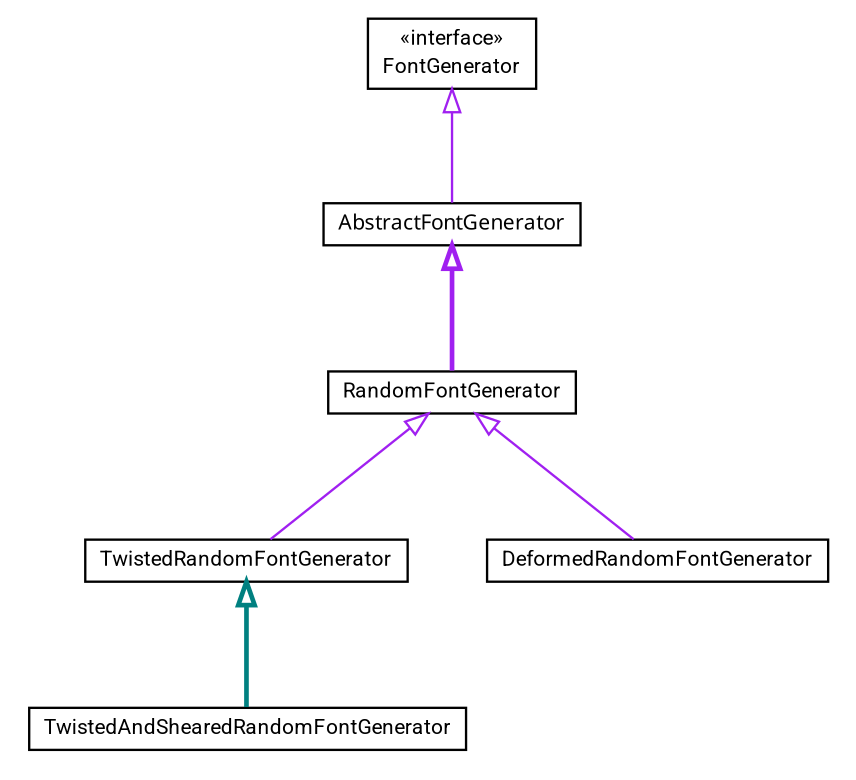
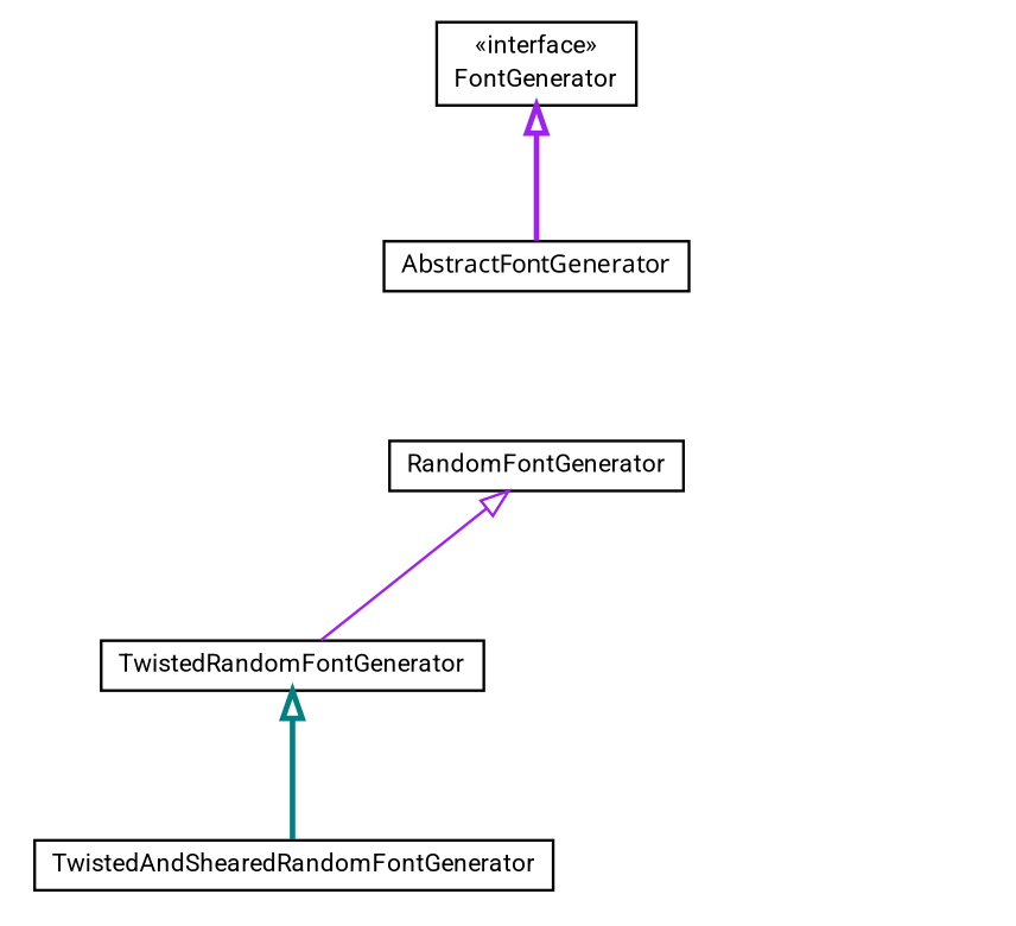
  digraph {
    fontname=Roboto
    node [fontcolor=black fontname=Roboto fontsize=9.0 shape=plaintext]
    edge [arrowtail=empty color=purple dir=back fontname=Roboto fontsize=10 headport=p labelfontname=arial labelfontsize=10 style=bold tailport=p]
    n1 [label=<<table border="0" cellborder="1" cellspacing="0" cellpadding="2" port="p" href="./TwistedRandomFontGenerator.html"> 		<tr><td><table border="0" cellspacing="0" cellpadding="1"> 			<tr><td> TwistedRandomFontGenerator </td></tr> 		</table></td></tr> 		</table>>]
    n2 [label=<<table border="0" cellborder="1" cellspacing="0" cellpadding="2" port="p" href="./TwistedAndShearedRandomFontGenerator.html"> 		<tr><td><table border="0" cellspacing="0" cellpadding="1"> 			<tr><td> TwistedAndShearedRandomFontGenerator </td></tr> 		</table></td></tr> 		</table>>]
    n3 [label=<<table border="0" cellborder="1" cellspacing="0" cellpadding="2" port="p" href="./RandomFontGenerator.html"> 		<tr><td><table border="0" cellspacing="0" cellpadding="1"> 			<tr><td> RandomFontGenerator </td></tr> 		</table></td></tr> 		</table>>]
-   n4 [label=<<table border="0" cellborder="1" cellspacing="0" cellpadding="2" port="p" href="./DeformedRandomFontGenerator.html"> 		<tr><td><table border="0" cellspacing="0" cellpadding="1"> 			<tr><td> DeformedRandomFontGenerator </td></tr> 		</table></td></tr> 		</table>>]
    n5 [label=<<table border="0" cellborder="1" cellspacing="0" cellpadding="2" port="p" href="./FontGenerator.html"> 		<tr><td><table border="0" cellspacing="0" cellpadding="1"> 			<tr><td> &laquo;interface&raquo; </td></tr> 			<tr><td> FontGenerator </td></tr> 		</table></td></tr> 		</table>>]
    n6 [label=<<table border="0" cellborder="1" cellspacing="0" cellpadding="2" port="p" href="./AbstractFontGenerator.html"> 		<tr><td><table border="0" cellspacing="0" cellpadding="1"> 			<tr><td><font face="ariali"> AbstractFontGenerator </font></td></tr> 		</table></td></tr> 		</table>>]
    n1 -> n2 [color=teal]
    n3 -> n1 [style=solid]
-   n3 -> n4 [style=solid]
-   n5 -> n6 [style=solid]
-   n6 -> n3
+   n5 -> n6
  }
